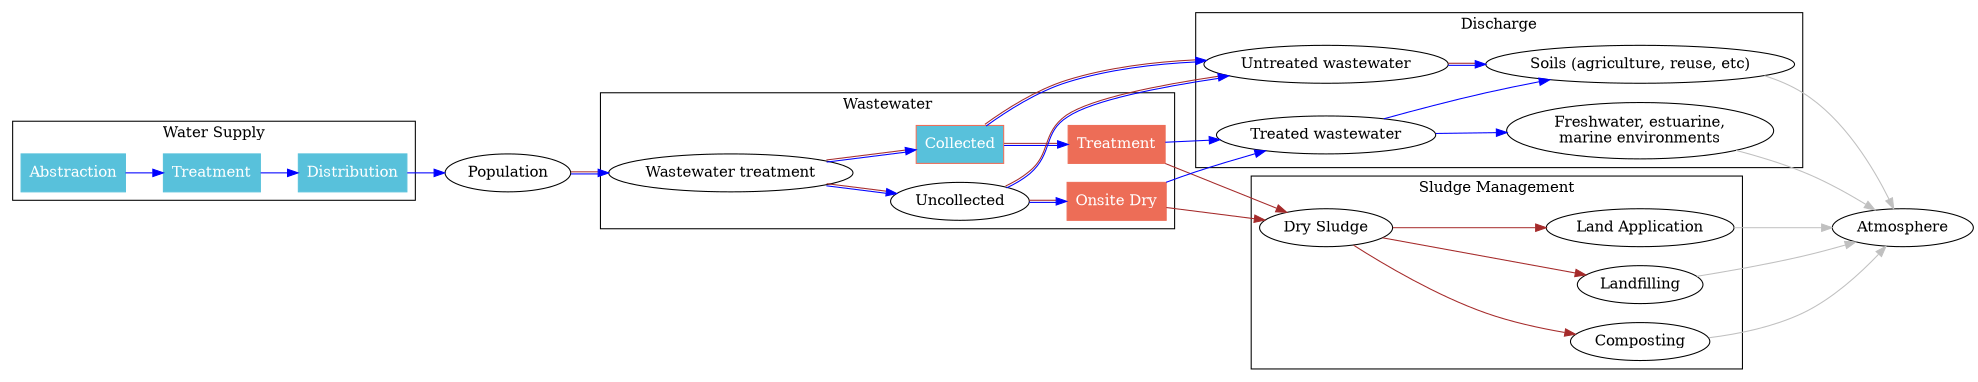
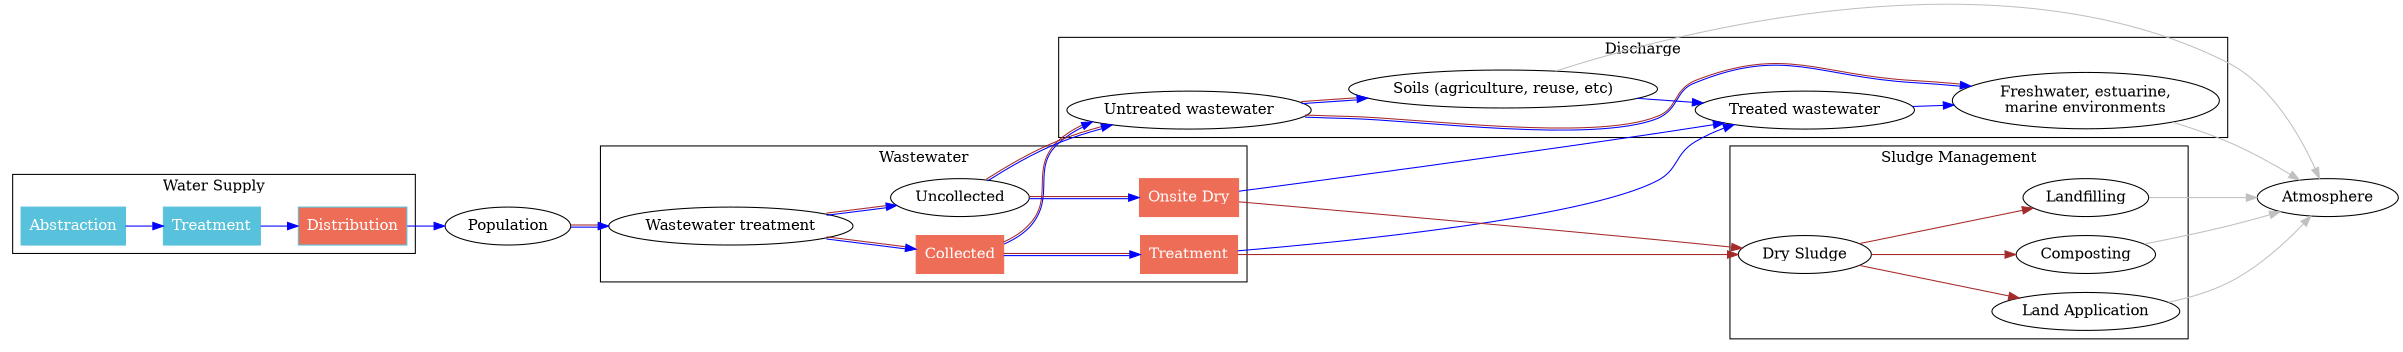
  digraph {
    rankdir=LR
    edge [color="blue:brown"]
    n1 [color="#58c1db" fontcolor=white label=Abstraction shape=box style=filled]
    n2 [color="#58c1db" fontcolor=white label=Treatment shape=box style=filled]
-   n3 [color="#58c1db" fontcolor=white label=Distribution shape=box style=filled]
+   n3 [color="#58c1db" fontcolor=white label=Distribution shape=box style=filled fillcolor="#ed6d57"]
    n4 [label="Wastewater treatment"]
-   n5 [color="#ed6d57" fontcolor=white label=Collected shape=box style=filled fillcolor="#58c1db"]
+   n5 [color="#ed6d57" fontcolor=white label=Collected shape=box style=filled]
    n6 [label=Uncollected]
    n7 [color="#ed6d57" fontcolor=white label=Treatment shape=box style=filled]
    n8 [color="#ed6d57" fontcolor=white label="Onsite Dry" shape=box style=filled]
    n9 [label="Untreated wastewater"]
    n10 [label="Treated wastewater"]
    n11 [label="Freshwater, estuarine,\nmarine environments"]
    n12 [label="Soils (agriculture, reuse, etc)"]
    n13 [label="Dry Sludge"]
    n14 [label=Landfilling]
    n15 [label="Land Application"]
    n16 [label=Composting]
    n17 [label=Population]
    Atmosphere
    subgraph cluster_1 {
      label="Water Supply"
      n1
      n2
      n3
    }
    subgraph cluster_2 {
      label=Wastewater
      n4
      n5
      n6
      n7
      n8
    }
    subgraph cluster_3 {
      label=Discharge
      n9
      n10
      n11
      n12
    }
    subgraph cluster_4 {
      label="Sludge Management"
      n13
      n14
      n15
      n16
    }
    n1 -> n2 [color=blue]
    n2 -> n3 [color=blue]
    n3 -> n17 [color=blue]
    n4 -> n5
    n4 -> n6
    n5 -> n7
    n5 -> n9
    n6 -> n8
    n6 -> n9
    n7 -> n10 [color=blue]
    n7 -> n13 [color=brown]
    n8 -> n10 [color=blue]
    n8 -> n13 [color=brown]
+   n9 -> n11
    n9 -> n12
    n10 -> n11 [color=blue]
-   n10 -> n12 [color=blue]
+   n12 -> n10 [color=blue]
    n11 -> Atmosphere [color=grey]
    n12 -> Atmosphere [color=grey]
    n13 -> n14 [color=brown]
    n13 -> n15 [color=brown]
    n13 -> n16 [color=brown]
    n14 -> Atmosphere [color=grey]
    n15 -> Atmosphere [color=grey]
    n16 -> Atmosphere [color=grey]
    n17 -> n4
  }
